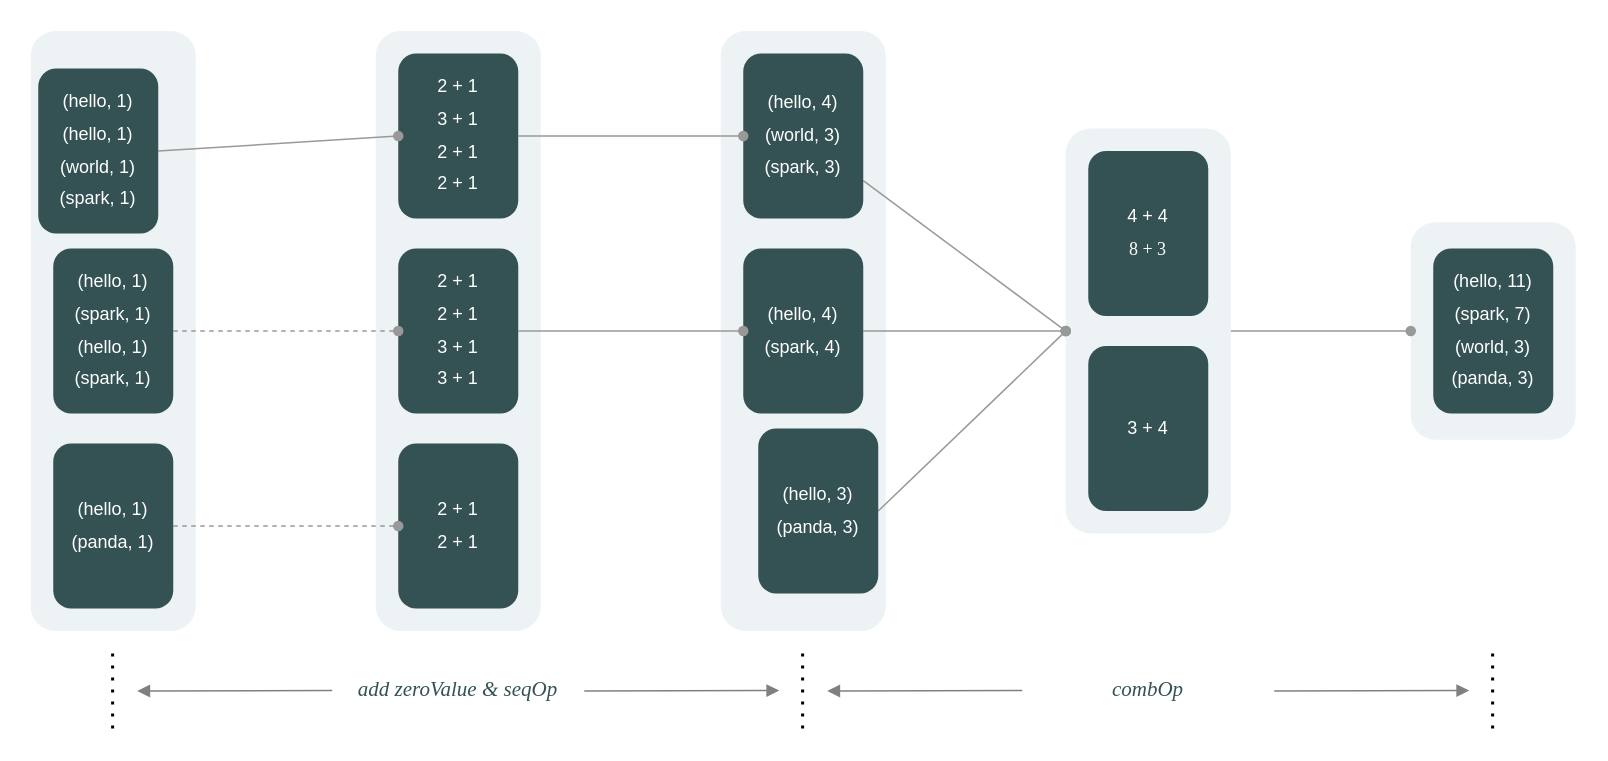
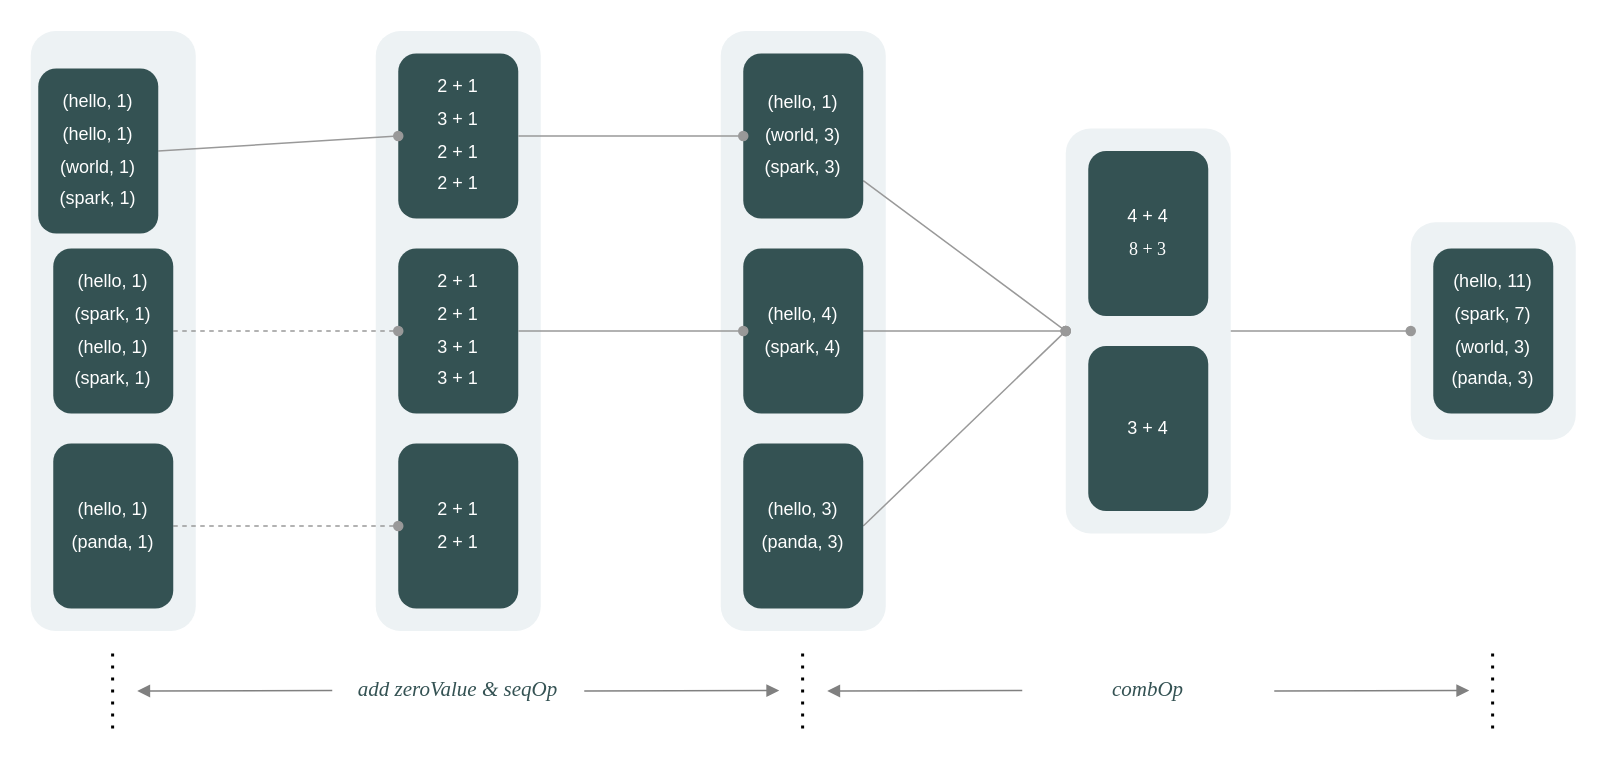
  <mxCell id="0" />
  <mxCell id="1" parent="0" />
  <mxCell id="2" value="" style="rounded=1;whiteSpace=wrap;html=1;fontFamily=Tahoma;fontSize=12;fontColor=#345253;strokeWidth=2;fillColor=#EDF2F4;strokeColor=none;" vertex="1" parent="1"><mxGeometry x="710" y="85" width="110" height="270" as="geometry" /></mxCell>
  <mxCell id="3" value="" style="rounded=1;whiteSpace=wrap;html=1;fontFamily=Tahoma;fontSize=12;fontColor=#345253;strokeWidth=2;fillColor=#EDF2F4;strokeColor=none;" parent="1" vertex="1"><mxGeometry x="250" y="20" width="110" height="400" as="geometry" /></mxCell>
  <mxCell id="4" value="&lt;font color=&quot;#ffffff&quot; style=&quot;line-height: 180%&quot;&gt;&lt;font face=&quot;Helvetica&quot;&gt;2 + 1&lt;br&gt;3 + 1&lt;br&gt;2 + 1&lt;br&gt;2 + 1&lt;/font&gt;&lt;br&gt;&lt;/font&gt;" style="rounded=1;whiteSpace=wrap;html=1;fontFamily=Tahoma;fontSize=12;fontColor=#345253;strokeWidth=2;fillColor=#345253;strokeColor=none;spacing=2;" parent="1" vertex="1"><mxGeometry x="265" y="35" width="80" height="110" as="geometry" /></mxCell>
  <mxCell id="5" value="add zeroValue &amp;amp; seqOp" style="text;html=1;strokeColor=none;fillColor=none;align=center;verticalAlign=middle;whiteSpace=wrap;rounded=0;fontFamily=Tahoma;fontSize=14;fontColor=#345253;fontStyle=2" parent="1" vertex="1"><mxGeometry x="221" y="440" width="168" height="40" as="geometry" /></mxCell>
  <mxCell id="6" value="&lt;font color=&quot;#ffffff&quot; style=&quot;line-height: 180%&quot;&gt;&lt;font face=&quot;Helvetica&quot;&gt;2 + 1&lt;br&gt;&lt;/font&gt;&lt;font face=&quot;Helvetica&quot;&gt;2 + 1&lt;br&gt;&lt;/font&gt;&lt;font face=&quot;Helvetica&quot;&gt;3 + 1&lt;br&gt;3 + 1&lt;/font&gt;&lt;br&gt;&lt;/font&gt;" style="rounded=1;whiteSpace=wrap;html=1;fontFamily=Tahoma;fontSize=12;fontColor=#345253;strokeWidth=2;fillColor=#345253;strokeColor=none;spacing=2;" vertex="1" parent="1"><mxGeometry x="265" y="165" width="80" height="110" as="geometry" /></mxCell>
  <mxCell id="7" value="&lt;font color=&quot;#ffffff&quot; style=&quot;line-height: 180%&quot;&gt;&lt;font face=&quot;Helvetica&quot;&gt;2 + 1&lt;br&gt;2 + 1&lt;/font&gt;&lt;br&gt;&lt;/font&gt;" style="rounded=1;whiteSpace=wrap;html=1;fontFamily=Tahoma;fontSize=12;fontColor=#345253;strokeWidth=2;fillColor=#345253;strokeColor=none;spacing=2;" vertex="1" parent="1"><mxGeometry x="265" y="295" width="80" height="110" as="geometry" /></mxCell>
  <mxCell id="8" value="" style="rounded=1;whiteSpace=wrap;html=1;fontFamily=Tahoma;fontSize=12;fontColor=#345253;strokeWidth=2;fillColor=#EDF2F4;strokeColor=none;" vertex="1" parent="1"><mxGeometry x="480" y="20" width="110" height="400" as="geometry" /></mxCell>
  <mxCell id="9" style="edgeStyle=none;html=1;entryX=0;entryY=0.5;entryDx=0;entryDy=0;endArrow=oval;endFill=1;strokeColor=#999999;" edge="1" parent="1" source="10" target="2"><mxGeometry relative="1" as="geometry" /></mxCell>
- <mxCell id="10" value="&lt;font color=&quot;#ffffff&quot; style=&quot;line-height: 180%&quot;&gt;&lt;font face=&quot;Helvetica&quot;&gt;(hello, 4)&lt;br&gt;(world, 3)&lt;br&gt;(spark, 3)&lt;/font&gt;&lt;br&gt;&lt;/font&gt;" style="rounded=1;whiteSpace=wrap;html=1;fontFamily=Tahoma;fontSize=12;fontColor=#345253;strokeWidth=2;fillColor=#345253;strokeColor=none;spacing=2;" vertex="1" parent="1"><mxGeometry x="495" y="35" width="80" height="110" as="geometry" /></mxCell>
+ <mxCell id="10" value="&lt;font color=&quot;#ffffff&quot; style=&quot;line-height: 180%&quot;&gt;&lt;font face=&quot;Helvetica&quot;&gt;(hello, 1)&lt;br&gt;(world, 3)&lt;br&gt;(spark, 3)&lt;/font&gt;&lt;br&gt;&lt;/font&gt;" style="rounded=1;whiteSpace=wrap;html=1;fontFamily=Tahoma;fontSize=12;fontColor=#345253;strokeWidth=2;fillColor=#345253;strokeColor=none;spacing=2;" vertex="1" parent="1"><mxGeometry x="495" y="35" width="80" height="110" as="geometry" /></mxCell>
  <mxCell id="11" style="edgeStyle=none;html=1;exitX=1;exitY=0.5;exitDx=0;exitDy=0;entryX=0;entryY=0.5;entryDx=0;entryDy=0;endArrow=oval;endFill=1;strokeColor=#999999;" edge="1" parent="1" source="12" target="2"><mxGeometry relative="1" as="geometry" /></mxCell>
  <mxCell id="12" value="&lt;font color=&quot;#ffffff&quot; style=&quot;line-height: 180%&quot;&gt;&lt;font face=&quot;Helvetica&quot;&gt;(hello, 4)&lt;br&gt;(spark, 4)&lt;/font&gt;&lt;br&gt;&lt;/font&gt;" style="rounded=1;whiteSpace=wrap;html=1;fontFamily=Tahoma;fontSize=12;fontColor=#345253;strokeWidth=2;fillColor=#345253;strokeColor=none;spacing=2;" vertex="1" parent="1"><mxGeometry x="495" y="165" width="80" height="110" as="geometry" /></mxCell>
  <mxCell id="13" style="edgeStyle=none;html=1;exitX=1;exitY=0.5;exitDx=0;exitDy=0;entryX=0;entryY=0.5;entryDx=0;entryDy=0;endArrow=oval;endFill=1;strokeColor=#999999;" edge="1" parent="1" source="14" target="2"><mxGeometry relative="1" as="geometry" /></mxCell>
- <mxCell id="14" value="&lt;font color=&quot;#ffffff&quot; style=&quot;line-height: 180%&quot;&gt;&lt;span style=&quot;font-family: &amp;#34;helvetica&amp;#34;&quot;&gt;(hello, 3)&lt;/span&gt;&lt;br style=&quot;font-family: &amp;#34;helvetica&amp;#34;&quot;&gt;&lt;span style=&quot;font-family: &amp;#34;helvetica&amp;#34;&quot;&gt;(panda, 3)&lt;/span&gt;&lt;br&gt;&lt;/font&gt;" style="rounded=1;whiteSpace=wrap;html=1;fontFamily=Tahoma;fontSize=12;fontColor=#345253;strokeWidth=2;fillColor=#345253;strokeColor=none;spacing=2;" vertex="1" parent="1"><mxGeometry x="505" y="285" width="80" height="110" as="geometry" /></mxCell>
+ <mxCell id="14" value="&lt;font color=&quot;#ffffff&quot; style=&quot;line-height: 180%&quot;&gt;&lt;span style=&quot;font-family: &amp;#34;helvetica&amp;#34;&quot;&gt;(hello, 3)&lt;/span&gt;&lt;br style=&quot;font-family: &amp;#34;helvetica&amp;#34;&quot;&gt;&lt;span style=&quot;font-family: &amp;#34;helvetica&amp;#34;&quot;&gt;(panda, 3)&lt;/span&gt;&lt;br&gt;&lt;/font&gt;" style="rounded=1;whiteSpace=wrap;html=1;fontFamily=Tahoma;fontSize=12;fontColor=#345253;strokeWidth=2;fillColor=#345253;strokeColor=none;spacing=2;" vertex="1" parent="1"><mxGeometry x="495" y="295" width="80" height="110" as="geometry" /></mxCell>
  <mxCell id="15" value="" style="rounded=1;whiteSpace=wrap;html=1;fontFamily=Tahoma;fontSize=12;fontColor=#345253;strokeWidth=2;fillColor=#EDF2F4;strokeColor=none;" vertex="1" parent="1"><mxGeometry x="20" y="20" width="110" height="400" as="geometry" /></mxCell>
  <mxCell id="16" style="edgeStyle=none;html=1;exitX=1;exitY=0.5;exitDx=0;exitDy=0;entryX=0;entryY=0.5;entryDx=0;entryDy=0;endArrow=oval;endFill=1;strokeColor=#999999;" edge="1" parent="1" source="17" target="4"><mxGeometry relative="1" as="geometry" /></mxCell>
  <mxCell id="17" value="&lt;font color=&quot;#ffffff&quot; style=&quot;line-height: 180%&quot;&gt;&lt;font face=&quot;Helvetica&quot;&gt;(hello, 1)&lt;br&gt;(hello, 1)&lt;br&gt;(world, 1)&lt;br&gt;(spark, 1)&lt;/font&gt;&lt;br&gt;&lt;/font&gt;" style="rounded=1;whiteSpace=wrap;html=1;fontFamily=Tahoma;fontSize=12;fontColor=#345253;strokeWidth=2;fillColor=#345253;strokeColor=none;spacing=2;" vertex="1" parent="1"><mxGeometry x="25" y="45" width="80" height="110" as="geometry" /></mxCell>
  <mxCell id="18" style="edgeStyle=none;html=1;entryX=0;entryY=0.5;entryDx=0;entryDy=0;endArrow=oval;endFill=1;strokeColor=#999999;dashed=1;" edge="1" parent="1" source="19" target="6"><mxGeometry relative="1" as="geometry" /></mxCell>
  <mxCell id="19" value="&lt;font color=&quot;#ffffff&quot; style=&quot;line-height: 180%&quot;&gt;&lt;font face=&quot;Helvetica&quot;&gt;(hello, 1)&lt;br&gt;(&lt;/font&gt;&lt;span style=&quot;font-family: &amp;#34;helvetica&amp;#34;&quot;&gt;spark&lt;/span&gt;&lt;font face=&quot;Helvetica&quot;&gt;, 1)&lt;br&gt;(&lt;/font&gt;&lt;span style=&quot;font-family: &amp;#34;helvetica&amp;#34;&quot;&gt;hello&lt;/span&gt;&lt;font face=&quot;Helvetica&quot;&gt;, 1)&lt;br&gt;(spark, 1)&lt;/font&gt;&lt;br&gt;&lt;/font&gt;" style="rounded=1;whiteSpace=wrap;html=1;fontFamily=Tahoma;fontSize=12;fontColor=#345253;strokeWidth=2;fillColor=#345253;strokeColor=none;spacing=2;" vertex="1" parent="1"><mxGeometry x="35" y="165" width="80" height="110" as="geometry" /></mxCell>
  <mxCell id="20" style="edgeStyle=none;html=1;entryX=0;entryY=0.5;entryDx=0;entryDy=0;endArrow=oval;endFill=1;strokeColor=#999999;dashed=1;" edge="1" parent="1" source="21" target="7"><mxGeometry relative="1" as="geometry" /></mxCell>
  <mxCell id="21" value="&lt;font color=&quot;#ffffff&quot; style=&quot;line-height: 180%&quot;&gt;&lt;font face=&quot;Helvetica&quot;&gt;(hello, 1)&lt;br&gt;(panda, 1)&lt;/font&gt;&lt;br&gt;&lt;/font&gt;" style="rounded=1;whiteSpace=wrap;html=1;fontFamily=Tahoma;fontSize=12;fontColor=#345253;strokeWidth=2;fillColor=#345253;strokeColor=none;spacing=2;" vertex="1" parent="1"><mxGeometry x="35" y="295" width="80" height="110" as="geometry" /></mxCell>
  <mxCell id="22" value="&lt;font color=&quot;#ffffff&quot; style=&quot;line-height: 180%&quot;&gt;&lt;font face=&quot;Helvetica&quot;&gt;4 + 4&lt;br&gt;&lt;/font&gt;8 + 3&lt;br&gt;&lt;/font&gt;" style="rounded=1;whiteSpace=wrap;html=1;fontFamily=Tahoma;fontSize=12;fontColor=#345253;strokeWidth=2;fillColor=#345253;strokeColor=none;spacing=2;" vertex="1" parent="1"><mxGeometry x="725" y="100" width="80" height="110" as="geometry" /></mxCell>
  <mxCell id="23" value="&lt;font color=&quot;#ffffff&quot; style=&quot;line-height: 180%&quot;&gt;&lt;font face=&quot;Helvetica&quot;&gt;3 + 4&lt;/font&gt;&lt;br&gt;&lt;/font&gt;" style="rounded=1;whiteSpace=wrap;html=1;fontFamily=Tahoma;fontSize=12;fontColor=#345253;strokeWidth=2;fillColor=#345253;strokeColor=none;spacing=2;" vertex="1" parent="1"><mxGeometry x="725" y="230" width="80" height="110" as="geometry" /></mxCell>
  <mxCell id="24" value="" style="rounded=1;whiteSpace=wrap;html=1;fontFamily=Tahoma;fontSize=12;fontColor=#345253;strokeWidth=2;fillColor=#EDF2F4;strokeColor=none;" vertex="1" parent="1"><mxGeometry x="940" y="147.5" width="110" height="145" as="geometry" /></mxCell>
  <mxCell id="25" value="&lt;font color=&quot;#ffffff&quot; style=&quot;line-height: 180%&quot;&gt;&lt;font face=&quot;Helvetica&quot;&gt;(hello, 11)&lt;br&gt;(&lt;/font&gt;&lt;span style=&quot;font-family: &amp;#34;helvetica&amp;#34;&quot;&gt;spark&lt;/span&gt;&lt;font face=&quot;Helvetica&quot;&gt;, 7)&lt;br&gt;(&lt;/font&gt;&lt;span style=&quot;font-family: &amp;#34;helvetica&amp;#34;&quot;&gt;world&lt;/span&gt;&lt;font face=&quot;Helvetica&quot;&gt;, 3)&lt;br&gt;(panda, 3)&lt;/font&gt;&lt;br&gt;&lt;/font&gt;" style="rounded=1;whiteSpace=wrap;html=1;fontFamily=Tahoma;fontSize=12;fontColor=#345253;strokeWidth=2;fillColor=#345253;strokeColor=none;spacing=2;" vertex="1" parent="1"><mxGeometry x="955" y="165" width="80" height="110" as="geometry" /></mxCell>
  <mxCell id="26" style="edgeStyle=none;html=1;entryX=0;entryY=0.5;entryDx=0;entryDy=0;endArrow=oval;endFill=1;strokeColor=#999999;" edge="1" parent="1" source="4" target="10"><mxGeometry relative="1" as="geometry" /></mxCell>
  <mxCell id="27" style="edgeStyle=none;html=1;entryX=0;entryY=0.5;entryDx=0;entryDy=0;endArrow=oval;endFill=1;strokeColor=#999999;" edge="1" parent="1" source="6" target="12"><mxGeometry relative="1" as="geometry" /></mxCell>
  <mxCell id="28" style="edgeStyle=none;html=1;entryX=0;entryY=0.5;entryDx=0;entryDy=0;endArrow=oval;endFill=1;strokeColor=#999999;" edge="1" parent="1" source="2" target="24"><mxGeometry relative="1" as="geometry" /></mxCell>
  <mxCell id="29" value="combOp" style="text;html=1;strokeColor=none;fillColor=none;align=center;verticalAlign=middle;whiteSpace=wrap;rounded=0;fontFamily=Tahoma;fontSize=14;fontColor=#345253;fontStyle=2" vertex="1" parent="1"><mxGeometry x="681" y="440" width="168" height="40" as="geometry" /></mxCell>
  <mxCell id="30" value="" style="endArrow=none;dashed=1;html=1;dashPattern=1 3;strokeWidth=2;" edge="1" parent="1"><mxGeometry width="50" height="50" relative="1" as="geometry"><mxPoint x="74.58" y="485" as="sourcePoint" /><mxPoint x="74.58" y="435" as="targetPoint" /></mxGeometry></mxCell>
  <mxCell id="31" value="" style="endArrow=none;dashed=1;html=1;dashPattern=1 3;strokeWidth=2;" edge="1" parent="1"><mxGeometry width="50" height="50" relative="1" as="geometry"><mxPoint x="534.58" y="485" as="sourcePoint" /><mxPoint x="534.58" y="435" as="targetPoint" /></mxGeometry></mxCell>
  <mxCell id="32" value="" style="endArrow=none;dashed=1;html=1;dashPattern=1 3;strokeWidth=2;" edge="1" parent="1"><mxGeometry width="50" height="50" relative="1" as="geometry"><mxPoint x="994.58" y="485" as="sourcePoint" /><mxPoint x="994.58" y="435" as="targetPoint" /></mxGeometry></mxCell>
  <mxCell id="33" value="" style="endArrow=block;html=1;strokeColor=#808080;endFill=1;" edge="1" parent="1"><mxGeometry width="50" height="50" relative="1" as="geometry"><mxPoint x="221" y="459.71" as="sourcePoint" /><mxPoint x="91" y="460" as="targetPoint" /></mxGeometry></mxCell>
  <mxCell id="34" value="" style="endArrow=block;html=1;strokeColor=#808080;endFill=1;" edge="1" parent="1"><mxGeometry width="50" height="50" relative="1" as="geometry"><mxPoint x="681" y="459.71" as="sourcePoint" /><mxPoint x="551" y="460" as="targetPoint" /></mxGeometry></mxCell>
  <mxCell id="35" value="" style="endArrow=block;html=1;strokeColor=#808080;endFill=1;" edge="1" parent="1"><mxGeometry width="50" height="50" relative="1" as="geometry"><mxPoint x="389" y="460" as="sourcePoint" /><mxPoint x="519" y="459.71" as="targetPoint" /></mxGeometry></mxCell>
  <mxCell id="36" value="" style="endArrow=block;html=1;strokeColor=#808080;endFill=1;" edge="1" parent="1"><mxGeometry width="50" height="50" relative="1" as="geometry"><mxPoint x="849" y="460" as="sourcePoint" /><mxPoint x="979" y="459.71" as="targetPoint" /></mxGeometry></mxCell>
